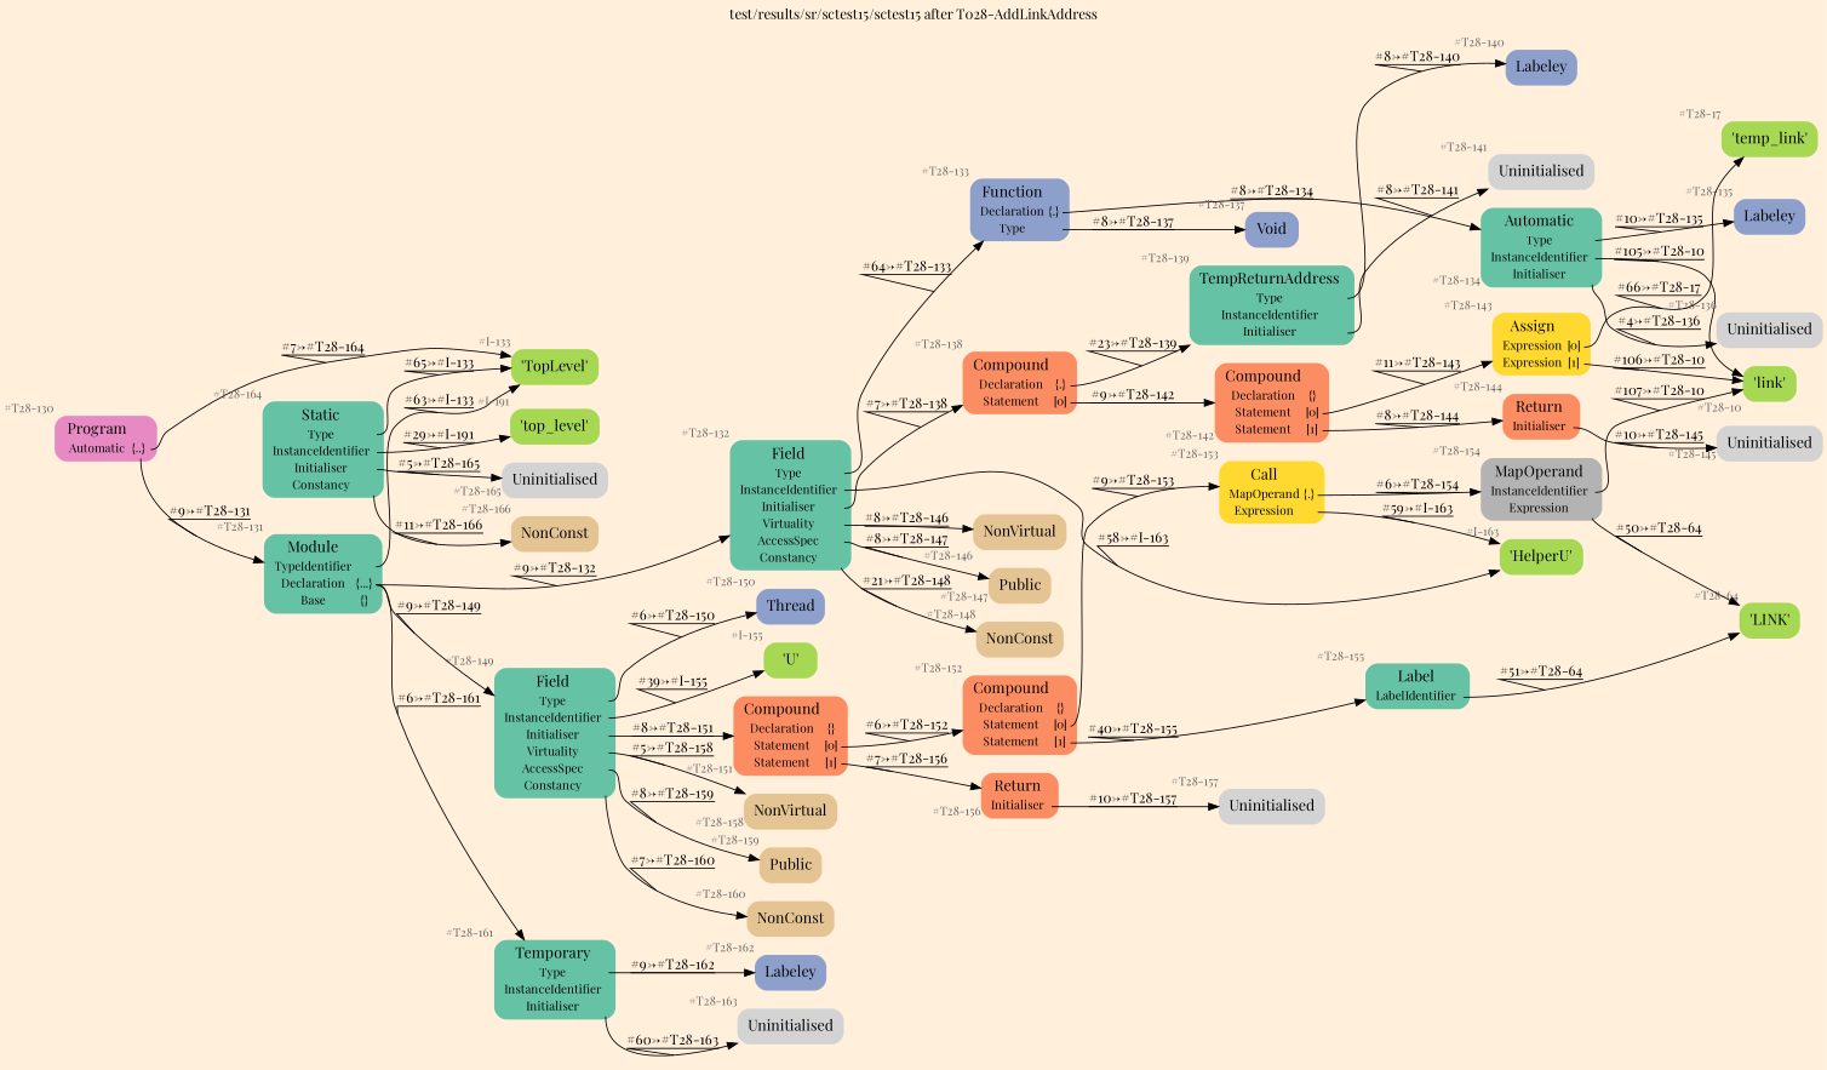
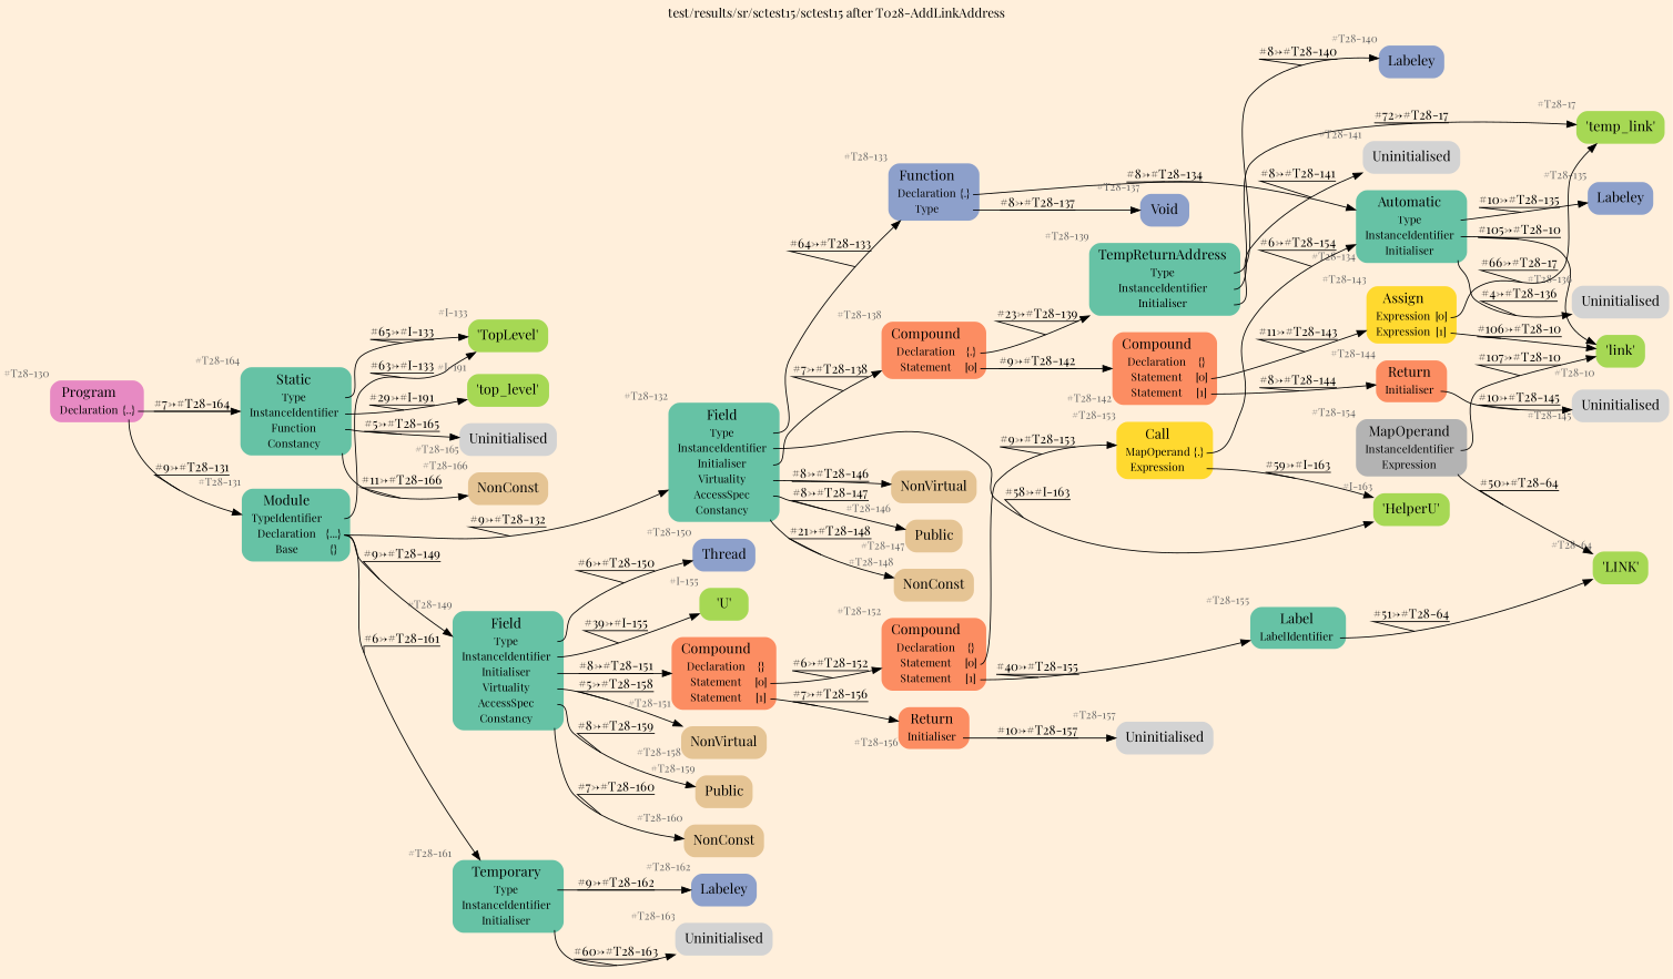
  digraph {
    bgcolor=antiquewhite1
    color=black
    fontcolor=black
    fontname="Playfair Display"
    label="test/results/sr/sctest15/sctest15 after T028-AddLinkAddress"
    labelloc=t
    rankdir=LR
    ranksep=0.3
    node [fillcolor="/set28/1" fontcolor=grey40 fontname="Playfair Display" fontsize=12 shape=plaintext style="rounded,filled"]
    edge [color=black decorate=true fontcolor=black fontname="Playfair Display" tailport=port0]
-   n1 [fillcolor="/set28/4" label=<<TABLE BORDER="0" CELLBORDER="0" CELLSPACING="0">      <TR><TD><FONT COLOR="black" POINT-SIZE="15">Program</FONT></TD></TR>      <TR><TD><FONT COLOR="black" POINT-SIZE="12">Automatic</FONT></TD><TD PORT="port0"><FONT COLOR="black" POINT-SIZE="12">{..}</FONT></TD></TR>     </TABLE>> xlabel="#T28-130"]
+   n1 [fillcolor="/set28/4" label=<<TABLE BORDER="0" CELLBORDER="0" CELLSPACING="0">      <TR><TD><FONT COLOR="black" POINT-SIZE="15">Program</FONT></TD></TR>      <TR><TD><FONT COLOR="black" POINT-SIZE="12">Declaration</FONT></TD><TD PORT="port0"><FONT COLOR="black" POINT-SIZE="12">{..}</FONT></TD></TR>     </TABLE>> xlabel="#T28-130"]
    n2 [label=<<TABLE BORDER="0" CELLBORDER="0" CELLSPACING="0">      <TR><TD><FONT COLOR="black" POINT-SIZE="15">Module</FONT></TD></TR>      <TR><TD><FONT COLOR="black" POINT-SIZE="12">TypeIdentifier</FONT></TD><TD PORT="port0"></TD></TR>      <TR><TD><FONT COLOR="black" POINT-SIZE="12">Declaration</FONT></TD><TD PORT="port1"><FONT COLOR="black" POINT-SIZE="12">{...}</FONT></TD></TR>      <TR><TD><FONT COLOR="black" POINT-SIZE="12">Base</FONT></TD><TD PORT="port2"><FONT COLOR="black" POINT-SIZE="12">{}</FONT></TD></TR>     </TABLE>> xlabel="#T28-131"]
-   n3 [label=<<TABLE BORDER="0" CELLBORDER="0" CELLSPACING="0">      <TR><TD><FONT COLOR="black" POINT-SIZE="15">Static</FONT></TD></TR>      <TR><TD><FONT COLOR="black" POINT-SIZE="12">Type</FONT></TD><TD PORT="port0"></TD></TR>      <TR><TD><FONT COLOR="black" POINT-SIZE="12">InstanceIdentifier</FONT></TD><TD PORT="port1"></TD></TR>      <TR><TD><FONT COLOR="black" POINT-SIZE="12">Initialiser</FONT></TD><TD PORT="port2"></TD></TR>      <TR><TD><FONT COLOR="black" POINT-SIZE="12">Constancy</FONT></TD><TD PORT="port3"></TD></TR>     </TABLE>> xlabel="#T28-164"]
+   n3 [label=<<TABLE BORDER="0" CELLBORDER="0" CELLSPACING="0">      <TR><TD><FONT COLOR="black" POINT-SIZE="15">Static</FONT></TD></TR>      <TR><TD><FONT COLOR="black" POINT-SIZE="12">Type</FONT></TD><TD PORT="port0"></TD></TR>      <TR><TD><FONT COLOR="black" POINT-SIZE="12">InstanceIdentifier</FONT></TD><TD PORT="port1"></TD></TR>      <TR><TD><FONT COLOR="black" POINT-SIZE="12">Function</FONT></TD><TD PORT="port2"></TD></TR>      <TR><TD><FONT COLOR="black" POINT-SIZE="12">Constancy</FONT></TD><TD PORT="port3"></TD></TR>     </TABLE>> xlabel="#T28-164"]
    n4 [fillcolor="/set28/5" label=<<TABLE BORDER="0" CELLBORDER="0" CELLSPACING="0">      <TR><TD><FONT COLOR="black" POINT-SIZE="15">'TopLevel'</FONT></TD></TR>     </TABLE>> xlabel="#I-133"]
    n5 [label=<<TABLE BORDER="0" CELLBORDER="0" CELLSPACING="0">      <TR><TD><FONT COLOR="black" POINT-SIZE="15">Field</FONT></TD></TR>      <TR><TD><FONT COLOR="black" POINT-SIZE="12">Type</FONT></TD><TD PORT="port0"></TD></TR>      <TR><TD><FONT COLOR="black" POINT-SIZE="12">InstanceIdentifier</FONT></TD><TD PORT="port1"></TD></TR>      <TR><TD><FONT COLOR="black" POINT-SIZE="12">Initialiser</FONT></TD><TD PORT="port2"></TD></TR>      <TR><TD><FONT COLOR="black" POINT-SIZE="12">Virtuality</FONT></TD><TD PORT="port3"></TD></TR>      <TR><TD><FONT COLOR="black" POINT-SIZE="12">AccessSpec</FONT></TD><TD PORT="port4"></TD></TR>      <TR><TD><FONT COLOR="black" POINT-SIZE="12">Constancy</FONT></TD><TD PORT="port5"></TD></TR>     </TABLE>> xlabel="#T28-132"]
    n6 [label=<<TABLE BORDER="0" CELLBORDER="0" CELLSPACING="0">      <TR><TD><FONT COLOR="black" POINT-SIZE="15">Field</FONT></TD></TR>      <TR><TD><FONT COLOR="black" POINT-SIZE="12">Type</FONT></TD><TD PORT="port0"></TD></TR>      <TR><TD><FONT COLOR="black" POINT-SIZE="12">InstanceIdentifier</FONT></TD><TD PORT="port1"></TD></TR>      <TR><TD><FONT COLOR="black" POINT-SIZE="12">Initialiser</FONT></TD><TD PORT="port2"></TD></TR>      <TR><TD><FONT COLOR="black" POINT-SIZE="12">Virtuality</FONT></TD><TD PORT="port3"></TD></TR>      <TR><TD><FONT COLOR="black" POINT-SIZE="12">AccessSpec</FONT></TD><TD PORT="port4"></TD></TR>      <TR><TD><FONT COLOR="black" POINT-SIZE="12">Constancy</FONT></TD><TD PORT="port5"></TD></TR>     </TABLE>> xlabel="#T28-149"]
    n7 [label=<<TABLE BORDER="0" CELLBORDER="0" CELLSPACING="0">      <TR><TD><FONT COLOR="black" POINT-SIZE="15">Temporary</FONT></TD></TR>      <TR><TD><FONT COLOR="black" POINT-SIZE="12">Type</FONT></TD><TD PORT="port0"></TD></TR>      <TR><TD><FONT COLOR="black" POINT-SIZE="12">InstanceIdentifier</FONT></TD><TD PORT="port1"></TD></TR>      <TR><TD><FONT COLOR="black" POINT-SIZE="12">Initialiser</FONT></TD><TD PORT="port2"></TD></TR>     </TABLE>> xlabel="#T28-161"]
    n8 [fillcolor="/set28/5" label=<<TABLE BORDER="0" CELLBORDER="0" CELLSPACING="0">      <TR><TD><FONT COLOR="black" POINT-SIZE="15">'top_level'</FONT></TD></TR>     </TABLE>> xlabel="#I-191"]
    n9 [label=<<TABLE BORDER="0" CELLBORDER="0" CELLSPACING="0">      <TR><TD><FONT COLOR="black" POINT-SIZE="15">Uninitialised</FONT></TD></TR>     </TABLE>> xlabel="#T28-165" fillcolor=""]
    n10 [fillcolor="/set28/7" label=<<TABLE BORDER="0" CELLBORDER="0" CELLSPACING="0">      <TR><TD><FONT COLOR="black" POINT-SIZE="15">NonConst</FONT></TD></TR>     </TABLE>> xlabel="#T28-166"]
    n11 [fillcolor="/set28/3" label=<<TABLE BORDER="0" CELLBORDER="0" CELLSPACING="0">      <TR><TD><FONT COLOR="black" POINT-SIZE="15">Function</FONT></TD></TR>      <TR><TD><FONT COLOR="black" POINT-SIZE="12">Declaration</FONT></TD><TD PORT="port0"><FONT COLOR="black" POINT-SIZE="12">{.}</FONT></TD></TR>      <TR><TD><FONT COLOR="black" POINT-SIZE="12">Type</FONT></TD><TD PORT="port1"></TD></TR>     </TABLE>> xlabel="#T28-133"]
    n12 [fillcolor="/set28/5" label=<<TABLE BORDER="0" CELLBORDER="0" CELLSPACING="0">      <TR><TD><FONT COLOR="black" POINT-SIZE="15">'HelperU'</FONT></TD></TR>     </TABLE>> xlabel="#I-163"]
    n13 [fillcolor="/set28/2" label=<<TABLE BORDER="0" CELLBORDER="0" CELLSPACING="0">      <TR><TD><FONT COLOR="black" POINT-SIZE="15">Compound</FONT></TD></TR>      <TR><TD><FONT COLOR="black" POINT-SIZE="12">Declaration</FONT></TD><TD PORT="port0"><FONT COLOR="black" POINT-SIZE="12">{.}</FONT></TD></TR>      <TR><TD><FONT COLOR="black" POINT-SIZE="12">Statement</FONT></TD><TD PORT="port1"><FONT COLOR="black" POINT-SIZE="12">[0]</FONT></TD></TR>     </TABLE>> xlabel="#T28-138"]
    n14 [fillcolor="/set28/7" label=<<TABLE BORDER="0" CELLBORDER="0" CELLSPACING="0">      <TR><TD><FONT COLOR="black" POINT-SIZE="15">NonVirtual</FONT></TD></TR>     </TABLE>> xlabel="#T28-146"]
    n15 [fillcolor="/set28/7" label=<<TABLE BORDER="0" CELLBORDER="0" CELLSPACING="0">      <TR><TD><FONT COLOR="black" POINT-SIZE="15">Public</FONT></TD></TR>     </TABLE>> xlabel="#T28-147"]
    n16 [fillcolor="/set28/7" label=<<TABLE BORDER="0" CELLBORDER="0" CELLSPACING="0">      <TR><TD><FONT COLOR="black" POINT-SIZE="15">NonConst</FONT></TD></TR>     </TABLE>> xlabel="#T28-148"]
    n17 [fillcolor="/set28/3" label=<<TABLE BORDER="0" CELLBORDER="0" CELLSPACING="0">      <TR><TD><FONT COLOR="black" POINT-SIZE="15">Thread</FONT></TD></TR>     </TABLE>> xlabel="#T28-150"]
    n18 [fillcolor="/set28/5" label=<<TABLE BORDER="0" CELLBORDER="0" CELLSPACING="0">      <TR><TD><FONT COLOR="black" POINT-SIZE="15">'U'</FONT></TD></TR>     </TABLE>> xlabel="#I-155"]
    n19 [fillcolor="/set28/2" label=<<TABLE BORDER="0" CELLBORDER="0" CELLSPACING="0">      <TR><TD><FONT COLOR="black" POINT-SIZE="15">Compound</FONT></TD></TR>      <TR><TD><FONT COLOR="black" POINT-SIZE="12">Declaration</FONT></TD><TD PORT="port0"><FONT COLOR="black" POINT-SIZE="12">{}</FONT></TD></TR>      <TR><TD><FONT COLOR="black" POINT-SIZE="12">Statement</FONT></TD><TD PORT="port1"><FONT COLOR="black" POINT-SIZE="12">[0]</FONT></TD></TR>      <TR><TD><FONT COLOR="black" POINT-SIZE="12">Statement</FONT></TD><TD PORT="port2"><FONT COLOR="black" POINT-SIZE="12">[1]</FONT></TD></TR>     </TABLE>> xlabel="#T28-151"]
    n20 [fillcolor="/set28/7" label=<<TABLE BORDER="0" CELLBORDER="0" CELLSPACING="0">      <TR><TD><FONT COLOR="black" POINT-SIZE="15">NonVirtual</FONT></TD></TR>     </TABLE>> xlabel="#T28-158"]
    n21 [fillcolor="/set28/7" label=<<TABLE BORDER="0" CELLBORDER="0" CELLSPACING="0">      <TR><TD><FONT COLOR="black" POINT-SIZE="15">Public</FONT></TD></TR>     </TABLE>> xlabel="#T28-159"]
    n22 [fillcolor="/set28/7" label=<<TABLE BORDER="0" CELLBORDER="0" CELLSPACING="0">      <TR><TD><FONT COLOR="black" POINT-SIZE="15">NonConst</FONT></TD></TR>     </TABLE>> xlabel="#T28-160"]
    n23 [fillcolor="/set28/3" label=<<TABLE BORDER="0" CELLBORDER="0" CELLSPACING="0">      <TR><TD><FONT COLOR="black" POINT-SIZE="15">Labeley</FONT></TD></TR>     </TABLE>> xlabel="#T28-162"]
    n24 [label=<<TABLE BORDER="0" CELLBORDER="0" CELLSPACING="0">      <TR><TD><FONT COLOR="black" POINT-SIZE="15">Uninitialised</FONT></TD></TR>     </TABLE>> xlabel="#T28-163" fillcolor=""]
    n25 [label=<<TABLE BORDER="0" CELLBORDER="0" CELLSPACING="0">      <TR><TD><FONT COLOR="black" POINT-SIZE="15">Automatic</FONT></TD></TR>      <TR><TD><FONT COLOR="black" POINT-SIZE="12">Type</FONT></TD><TD PORT="port0"></TD></TR>      <TR><TD><FONT COLOR="black" POINT-SIZE="12">InstanceIdentifier</FONT></TD><TD PORT="port1"></TD></TR>      <TR><TD><FONT COLOR="black" POINT-SIZE="12">Initialiser</FONT></TD><TD PORT="port2"></TD></TR>     </TABLE>> xlabel="#T28-134"]
    n26 [fillcolor="/set28/3" label=<<TABLE BORDER="0" CELLBORDER="0" CELLSPACING="0">      <TR><TD><FONT COLOR="black" POINT-SIZE="15">Void</FONT></TD></TR>     </TABLE>> xlabel="#T28-137"]
    n27 [label=<<TABLE BORDER="0" CELLBORDER="0" CELLSPACING="0">      <TR><TD><FONT COLOR="black" POINT-SIZE="15">TempReturnAddress</FONT></TD></TR>      <TR><TD><FONT COLOR="black" POINT-SIZE="12">Type</FONT></TD><TD PORT="port0"></TD></TR>      <TR><TD><FONT COLOR="black" POINT-SIZE="12">InstanceIdentifier</FONT></TD><TD PORT="port1"></TD></TR>      <TR><TD><FONT COLOR="black" POINT-SIZE="12">Initialiser</FONT></TD><TD PORT="port2"></TD></TR>     </TABLE>> xlabel="#T28-139"]
    n28 [fillcolor="/set28/2" label=<<TABLE BORDER="0" CELLBORDER="0" CELLSPACING="0">      <TR><TD><FONT COLOR="black" POINT-SIZE="15">Compound</FONT></TD></TR>      <TR><TD><FONT COLOR="black" POINT-SIZE="12">Declaration</FONT></TD><TD PORT="port0"><FONT COLOR="black" POINT-SIZE="12">{}</FONT></TD></TR>      <TR><TD><FONT COLOR="black" POINT-SIZE="12">Statement</FONT></TD><TD PORT="port1"><FONT COLOR="black" POINT-SIZE="12">[0]</FONT></TD></TR>      <TR><TD><FONT COLOR="black" POINT-SIZE="12">Statement</FONT></TD><TD PORT="port2"><FONT COLOR="black" POINT-SIZE="12">[1]</FONT></TD></TR>     </TABLE>> xlabel="#T28-142"]
    n29 [fillcolor="/set28/3" label=<<TABLE BORDER="0" CELLBORDER="0" CELLSPACING="0">      <TR><TD><FONT COLOR="black" POINT-SIZE="15">Labeley</FONT></TD></TR>     </TABLE>> xlabel="#T28-135"]
    n30 [fillcolor="/set28/5" label=<<TABLE BORDER="0" CELLBORDER="0" CELLSPACING="0">      <TR><TD><FONT COLOR="black" POINT-SIZE="15">'link'</FONT></TD></TR>     </TABLE>> xlabel="#T28-10"]
    n31 [label=<<TABLE BORDER="0" CELLBORDER="0" CELLSPACING="0">      <TR><TD><FONT COLOR="black" POINT-SIZE="15">Uninitialised</FONT></TD></TR>     </TABLE>> xlabel="#T28-136" fillcolor=""]
    n32 [fillcolor="/set28/3" label=<<TABLE BORDER="0" CELLBORDER="0" CELLSPACING="0">      <TR><TD><FONT COLOR="black" POINT-SIZE="15">Labeley</FONT></TD></TR>     </TABLE>> xlabel="#T28-140"]
    n33 [fillcolor="/set28/5" label=<<TABLE BORDER="0" CELLBORDER="0" CELLSPACING="0">      <TR><TD><FONT COLOR="black" POINT-SIZE="15">'temp_link'</FONT></TD></TR>     </TABLE>> xlabel="#T28-17"]
    n34 [label=<<TABLE BORDER="0" CELLBORDER="0" CELLSPACING="0">      <TR><TD><FONT COLOR="black" POINT-SIZE="15">Uninitialised</FONT></TD></TR>     </TABLE>> xlabel="#T28-141" fillcolor=""]
    n35 [fillcolor="/set28/6" label=<<TABLE BORDER="0" CELLBORDER="0" CELLSPACING="0">      <TR><TD><FONT COLOR="black" POINT-SIZE="15">Assign</FONT></TD></TR>      <TR><TD><FONT COLOR="black" POINT-SIZE="12">Expression</FONT></TD><TD PORT="port0"><FONT COLOR="black" POINT-SIZE="12">[0]</FONT></TD></TR>      <TR><TD><FONT COLOR="black" POINT-SIZE="12">Expression</FONT></TD><TD PORT="port1"><FONT COLOR="black" POINT-SIZE="12">[1]</FONT></TD></TR>     </TABLE>> xlabel="#T28-143"]
    n36 [fillcolor="/set28/2" label=<<TABLE BORDER="0" CELLBORDER="0" CELLSPACING="0">      <TR><TD><FONT COLOR="black" POINT-SIZE="15">Return</FONT></TD></TR>      <TR><TD><FONT COLOR="black" POINT-SIZE="12">Initialiser</FONT></TD><TD PORT="port0"></TD></TR>     </TABLE>> xlabel="#T28-144"]
    n37 [label=<<TABLE BORDER="0" CELLBORDER="0" CELLSPACING="0">      <TR><TD><FONT COLOR="black" POINT-SIZE="15">Uninitialised</FONT></TD></TR>     </TABLE>> xlabel="#T28-145" fillcolor=""]
    n38 [fillcolor="/set28/2" label=<<TABLE BORDER="0" CELLBORDER="0" CELLSPACING="0">      <TR><TD><FONT COLOR="black" POINT-SIZE="15">Compound</FONT></TD></TR>      <TR><TD><FONT COLOR="black" POINT-SIZE="12">Declaration</FONT></TD><TD PORT="port0"><FONT COLOR="black" POINT-SIZE="12">{}</FONT></TD></TR>      <TR><TD><FONT COLOR="black" POINT-SIZE="12">Statement</FONT></TD><TD PORT="port1"><FONT COLOR="black" POINT-SIZE="12">[0]</FONT></TD></TR>      <TR><TD><FONT COLOR="black" POINT-SIZE="12">Statement</FONT></TD><TD PORT="port2"><FONT COLOR="black" POINT-SIZE="12">[1]</FONT></TD></TR>     </TABLE>> xlabel="#T28-152"]
    n39 [fillcolor="/set28/2" label=<<TABLE BORDER="0" CELLBORDER="0" CELLSPACING="0">      <TR><TD><FONT COLOR="black" POINT-SIZE="15">Return</FONT></TD></TR>      <TR><TD><FONT COLOR="black" POINT-SIZE="12">Initialiser</FONT></TD><TD PORT="port0"></TD></TR>     </TABLE>> xlabel="#T28-156"]
    n40 [fillcolor="/set28/6" label=<<TABLE BORDER="0" CELLBORDER="0" CELLSPACING="0">      <TR><TD><FONT COLOR="black" POINT-SIZE="15">Call</FONT></TD></TR>      <TR><TD><FONT COLOR="black" POINT-SIZE="12">MapOperand</FONT></TD><TD PORT="port0"><FONT COLOR="black" POINT-SIZE="12">{.}</FONT></TD></TR>      <TR><TD><FONT COLOR="black" POINT-SIZE="12">Expression</FONT></TD><TD PORT="port1"></TD></TR>     </TABLE>> xlabel="#T28-153"]
    n41 [label=<<TABLE BORDER="0" CELLBORDER="0" CELLSPACING="0">      <TR><TD><FONT COLOR="black" POINT-SIZE="15">Label</FONT></TD></TR>      <TR><TD><FONT COLOR="black" POINT-SIZE="12">LabelIdentifier</FONT></TD><TD PORT="port0"></TD></TR>     </TABLE>> xlabel="#T28-155"]
    n42 [label=<<TABLE BORDER="0" CELLBORDER="0" CELLSPACING="0">      <TR><TD><FONT COLOR="black" POINT-SIZE="15">Uninitialised</FONT></TD></TR>     </TABLE>> xlabel="#T28-157" fillcolor=""]
    n43 [fillcolor="/set28/8" label=<<TABLE BORDER="0" CELLBORDER="0" CELLSPACING="0">      <TR><TD><FONT COLOR="black" POINT-SIZE="15">MapOperand</FONT></TD></TR>      <TR><TD><FONT COLOR="black" POINT-SIZE="12">InstanceIdentifier</FONT></TD><TD PORT="port0"></TD></TR>      <TR><TD><FONT COLOR="black" POINT-SIZE="12">Expression</FONT></TD><TD PORT="port1"></TD></TR>     </TABLE>> xlabel="#T28-154"]
    n44 [fillcolor="/set28/5" label=<<TABLE BORDER="0" CELLBORDER="0" CELLSPACING="0">      <TR><TD><FONT COLOR="black" POINT-SIZE="15">'LINK'</FONT></TD></TR>     </TABLE>> xlabel="#T28-64"]
    n1 -> n2 [label="#9-&gt;#T28-131"]
-   n1 -> n4 [label="#7-&gt;#T28-164"]
+   n1 -> n3 [label="#7-&gt;#T28-164"]
    n2 -> n4 [label="#63-&gt;#I-133"]
    n2 -> n5 [label="#9-&gt;#T28-132" tailport=port1]
    n2 -> n6 [label="#9-&gt;#T28-149" tailport=port1]
    n2 -> n7 [label="#6-&gt;#T28-161" tailport=port1]
    n3 -> n4 [label="#65-&gt;#I-133"]
    n3 -> n8 [label="#29-&gt;#I-191" tailport=port1]
    n3 -> n9 [label="#5-&gt;#T28-165" tailport=port2]
    n3 -> n10 [label="#11-&gt;#T28-166" tailport=port3]
    n5 -> n11 [label="#64-&gt;#T28-133"]
    n5 -> n12 [label="#58-&gt;#I-163" tailport=port1]
    n5 -> n13 [label="#7-&gt;#T28-138" tailport=port2]
    n5 -> n14 [label="#8-&gt;#T28-146" tailport=port3]
    n5 -> n15 [label="#8-&gt;#T28-147" tailport=port4]
    n5 -> n16 [label="#21-&gt;#T28-148" tailport=port5]
    n6 -> n17 [label="#6-&gt;#T28-150"]
    n6 -> n18 [label="#39-&gt;#I-155" tailport=port1]
    n6 -> n19 [label="#8-&gt;#T28-151" tailport=port2]
    n6 -> n20 [label="#5-&gt;#T28-158" tailport=port3]
    n6 -> n21 [label="#8-&gt;#T28-159" tailport=port4]
    n6 -> n22 [label="#7-&gt;#T28-160" tailport=port5]
    n7 -> n23 [label="#9-&gt;#T28-162"]
    n7 -> n24 [label="#60-&gt;#T28-163" tailport=port2]
    n11 -> n25 [label="#8-&gt;#T28-134"]
    n11 -> n26 [label="#8-&gt;#T28-137" tailport=port1]
    n13 -> n27 [label="#23-&gt;#T28-139"]
    n13 -> n28 [label="#9-&gt;#T28-142" tailport=port1]
    n19 -> n38 [label="#6-&gt;#T28-152" tailport=port1]
    n19 -> n39 [label="#7-&gt;#T28-156" tailport=port2]
    n25 -> n29 [label="#10-&gt;#T28-135"]
    n25 -> n30 [label="#105-&gt;#T28-10" tailport=port1]
    n25 -> n31 [label="#4-&gt;#T28-136" tailport=port2]
    n27 -> n32 [label="#8-&gt;#T28-140"]
+   n27 -> n33 [label="#72-&gt;#T28-17" tailport=port1]
    n27 -> n34 [label="#8-&gt;#T28-141" tailport=port2]
    n28 -> n35 [label="#11-&gt;#T28-143" tailport=port1]
    n28 -> n36 [label="#8-&gt;#T28-144" tailport=port2]
    n35 -> n30 [label="#106-&gt;#T28-10" tailport=port1]
    n35 -> n33 [label="#66-&gt;#T28-17"]
    n36 -> n37 [label="#10-&gt;#T28-145"]
    n38 -> n40 [label="#9-&gt;#T28-153" tailport=port1]
    n38 -> n41 [label="#40-&gt;#T28-155" tailport=port2]
    n39 -> n42 [label="#10-&gt;#T28-157"]
    n40 -> n12 [label="#59-&gt;#I-163" tailport=port1]
-   n40 -> n43 [label="#6-&gt;#T28-154"]
+   n40 -> n25 [label="#6-&gt;#T28-154"]
    n41 -> n44 [label="#51-&gt;#T28-64"]
    n43 -> n30 [label="#107-&gt;#T28-10"]
    n43 -> n44 [label="#50-&gt;#T28-64" tailport=port1]
  }
